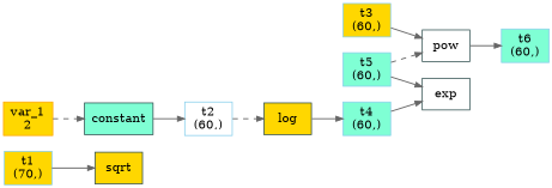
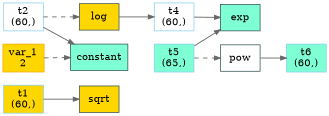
  digraph {
    fontname="DejaVu Serif"
    rankdir=LR
    node [color=skyblue fillcolor=gold fontname="DejaVu Serif" labeljust=l shape=box style=filled]
    edge [arrowsize=0.8 color=gray40 fontname="DejaVu Serif" penwidth=1.2 style=bold]
-   n1 [label="t1\n(70,)"]
+   n1 [label="t1\n(60,)"]
    n2 [color=darkslategray label=sqrt]
    n3 [fillcolor=white label="t2\n(60,)"]
    n4 [color=darkslategray label=log]
-   n5 [fillcolor=aquamarine label="t4\n(60,)"]
+   n5 [fillcolor=white label="t4\n(60,)"]
    n6 [color=darkslategray fillcolor=aquamarine label=constant]
    n7 [color=orange label="var_1\n2"]
-   n8 [label="t3\n(60,)"]
    n9 [color=darkslategray fillcolor=white label=pow]
    n10 [fillcolor=aquamarine label="t6\n(60,)"]
-   n11 [color=darkslategray fillcolor=white label=exp]
-   n12 [fillcolor=aquamarine label="t5\n(60,)"]
+   n11 [color=darkslategray fillcolor=aquamarine label=exp]
+   n12 [fillcolor=aquamarine label="t5\n(65,)"]
    n1 -> n2
    n3 -> n4 [style=dashed]
    n4 -> n5
    n5 -> n11
-   n6 -> n3
+   n3 -> n6
    n7 -> n6 [style=dashed]
-   n8 -> n9 [style=solid]
    n9 -> n10 [style=solid]
    n12 -> n9 [style=dashed]
    n12 -> n11
  }
